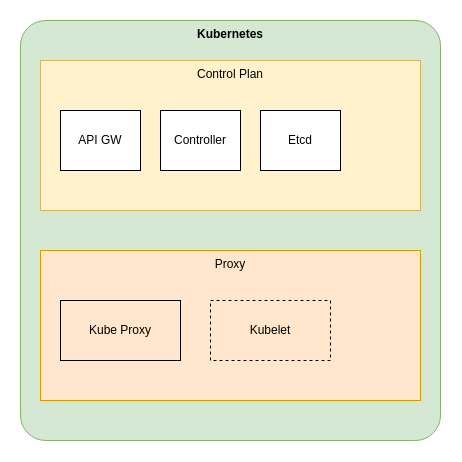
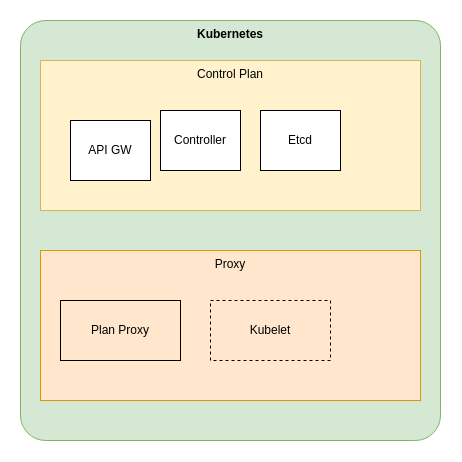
  <mxCell id="0" />
  <mxCell id="1" parent="0" />
  <mxCell id="2" value="&lt;b&gt;Kubernetes&lt;/b&gt;" style="whiteSpace=wrap;html=1;aspect=fixed;fillColor=#d5e8d4;verticalAlign=top;rounded=1;arcSize=6;strokeColor=#82b366;" vertex="1" parent="1"><mxGeometry x="20" y="20" width="420" height="420" as="geometry" /></mxCell>
  <mxCell id="3" value="Control Plan" style="rounded=0;whiteSpace=wrap;html=1;fillColor=#fff2cc;verticalAlign=top;strokeColor=#d6b656;" vertex="1" parent="1"><mxGeometry x="40" y="60" width="380" height="150" as="geometry" /></mxCell>
  <mxCell id="4" value="Proxy" style="rounded=0;whiteSpace=wrap;html=1;fillColor=#ffe6cc;verticalAlign=top;strokeColor=#d79b00;" vertex="1" parent="1"><mxGeometry x="40" y="250" width="380" height="150" as="geometry" /></mxCell>
- <mxCell id="5" value="Kube Proxy" style="rounded=0;whiteSpace=wrap;html=1;fillColor=none;" vertex="1" parent="1"><mxGeometry x="60" y="300" width="120" height="60" as="geometry" /></mxCell>
+ <mxCell id="5" value="Plan Proxy" style="rounded=0;whiteSpace=wrap;html=1;fillColor=none;" vertex="1" parent="1"><mxGeometry x="60" y="300" width="120" height="60" as="geometry" /></mxCell>
  <mxCell id="6" value="Kubelet" style="rounded=0;whiteSpace=wrap;html=1;fillColor=none;dashed=1;" vertex="1" parent="1"><mxGeometry x="210" y="300" width="120" height="60" as="geometry" /></mxCell>
- <mxCell id="7" value="API GW" style="rounded=0;whiteSpace=wrap;html=1;" vertex="1" parent="1"><mxGeometry x="60" y="110" width="80" height="60" as="geometry" /></mxCell>
+ <mxCell id="7" value="API GW" style="rounded=0;whiteSpace=wrap;html=1;" vertex="1" parent="1"><mxGeometry x="70" y="120" width="80" height="60" as="geometry" /></mxCell>
  <mxCell id="8" value="Controller" style="rounded=0;whiteSpace=wrap;html=1;" vertex="1" parent="1"><mxGeometry x="160" y="110" width="80" height="60" as="geometry" /></mxCell>
  <mxCell id="9" value="Etcd" style="rounded=0;whiteSpace=wrap;html=1;" vertex="1" parent="1"><mxGeometry x="260" y="110" width="80" height="60" as="geometry" /></mxCell>
